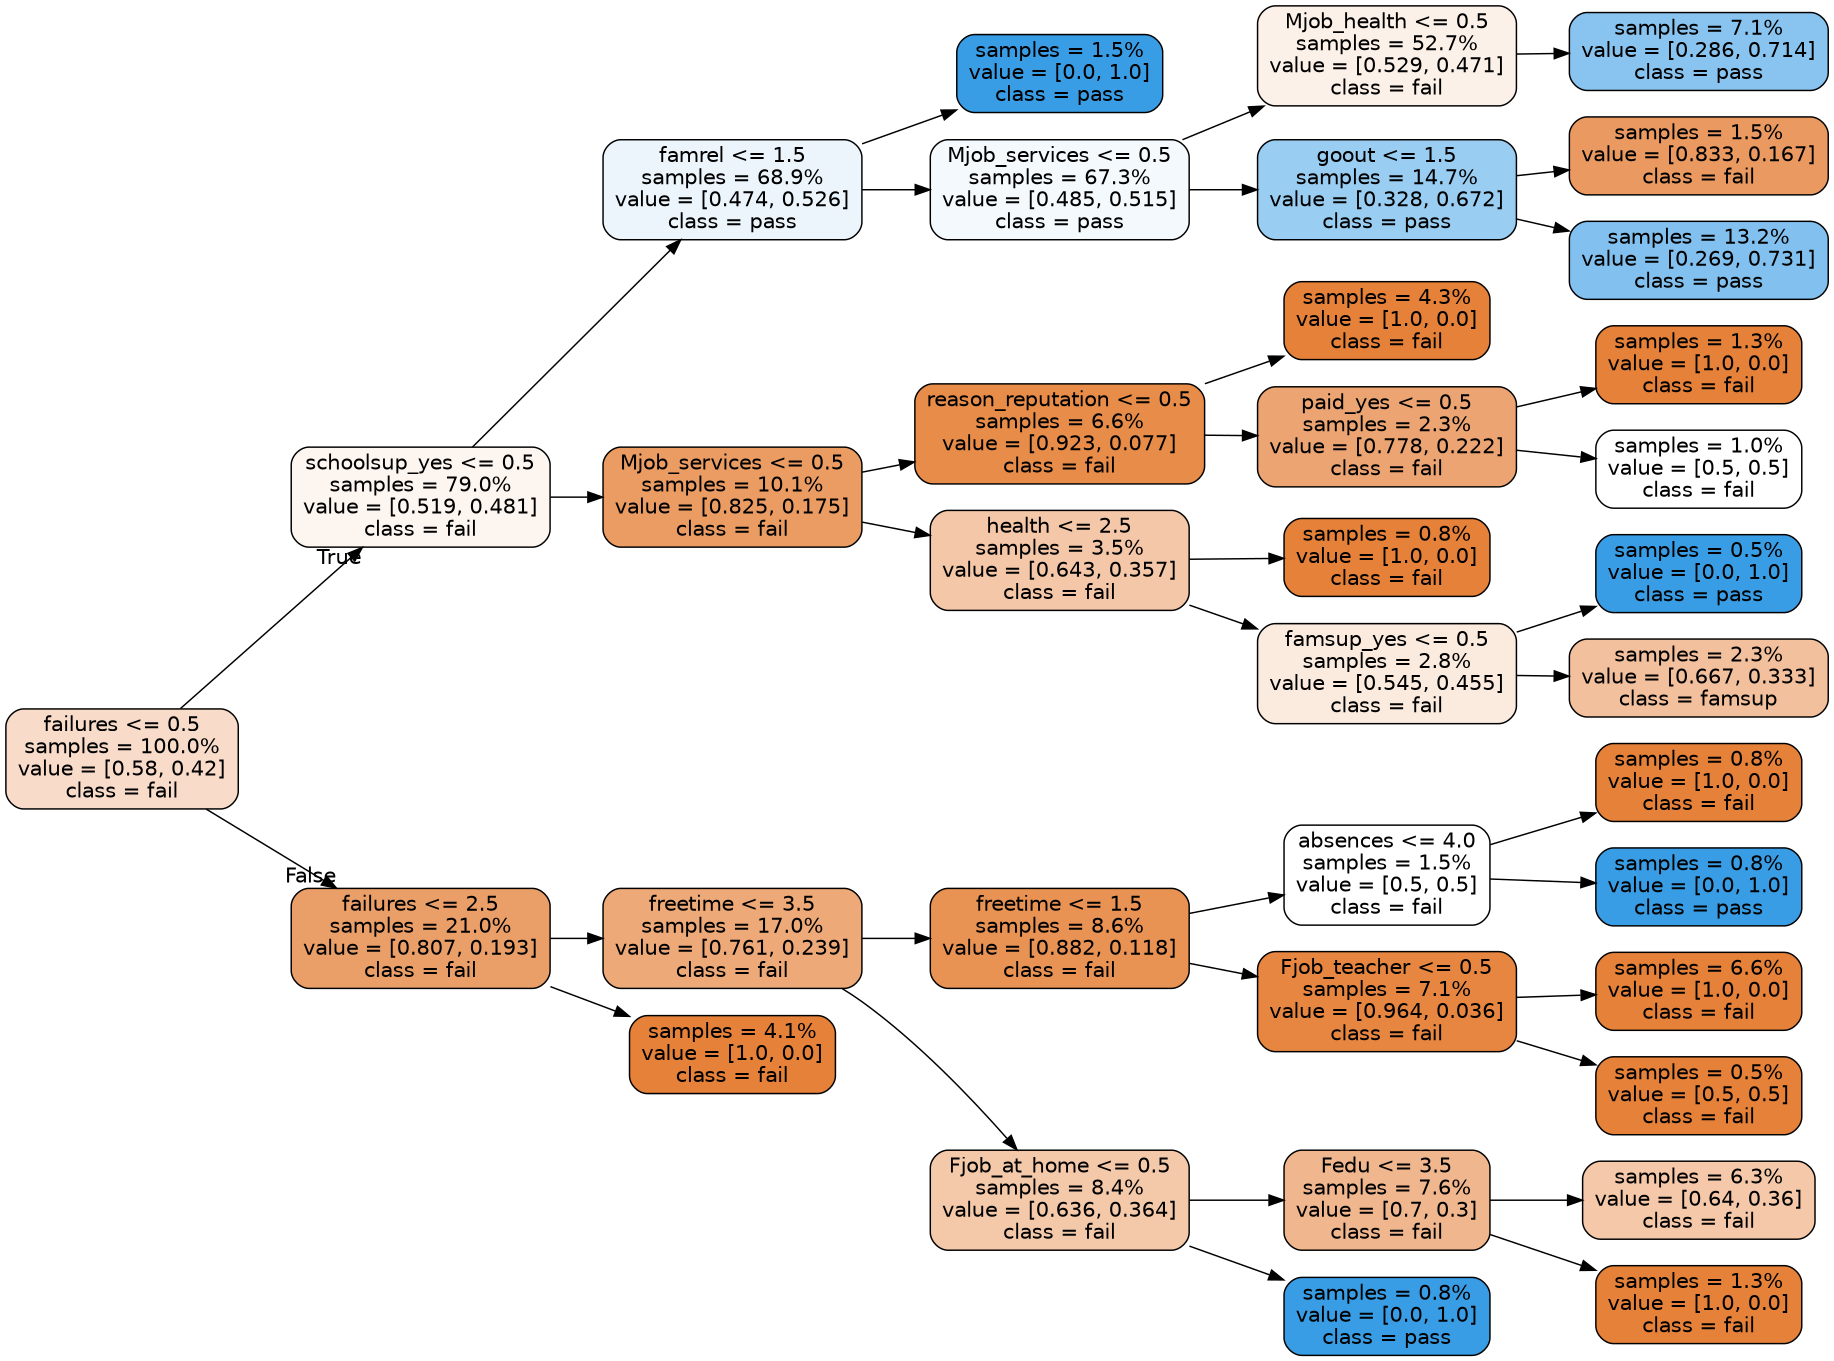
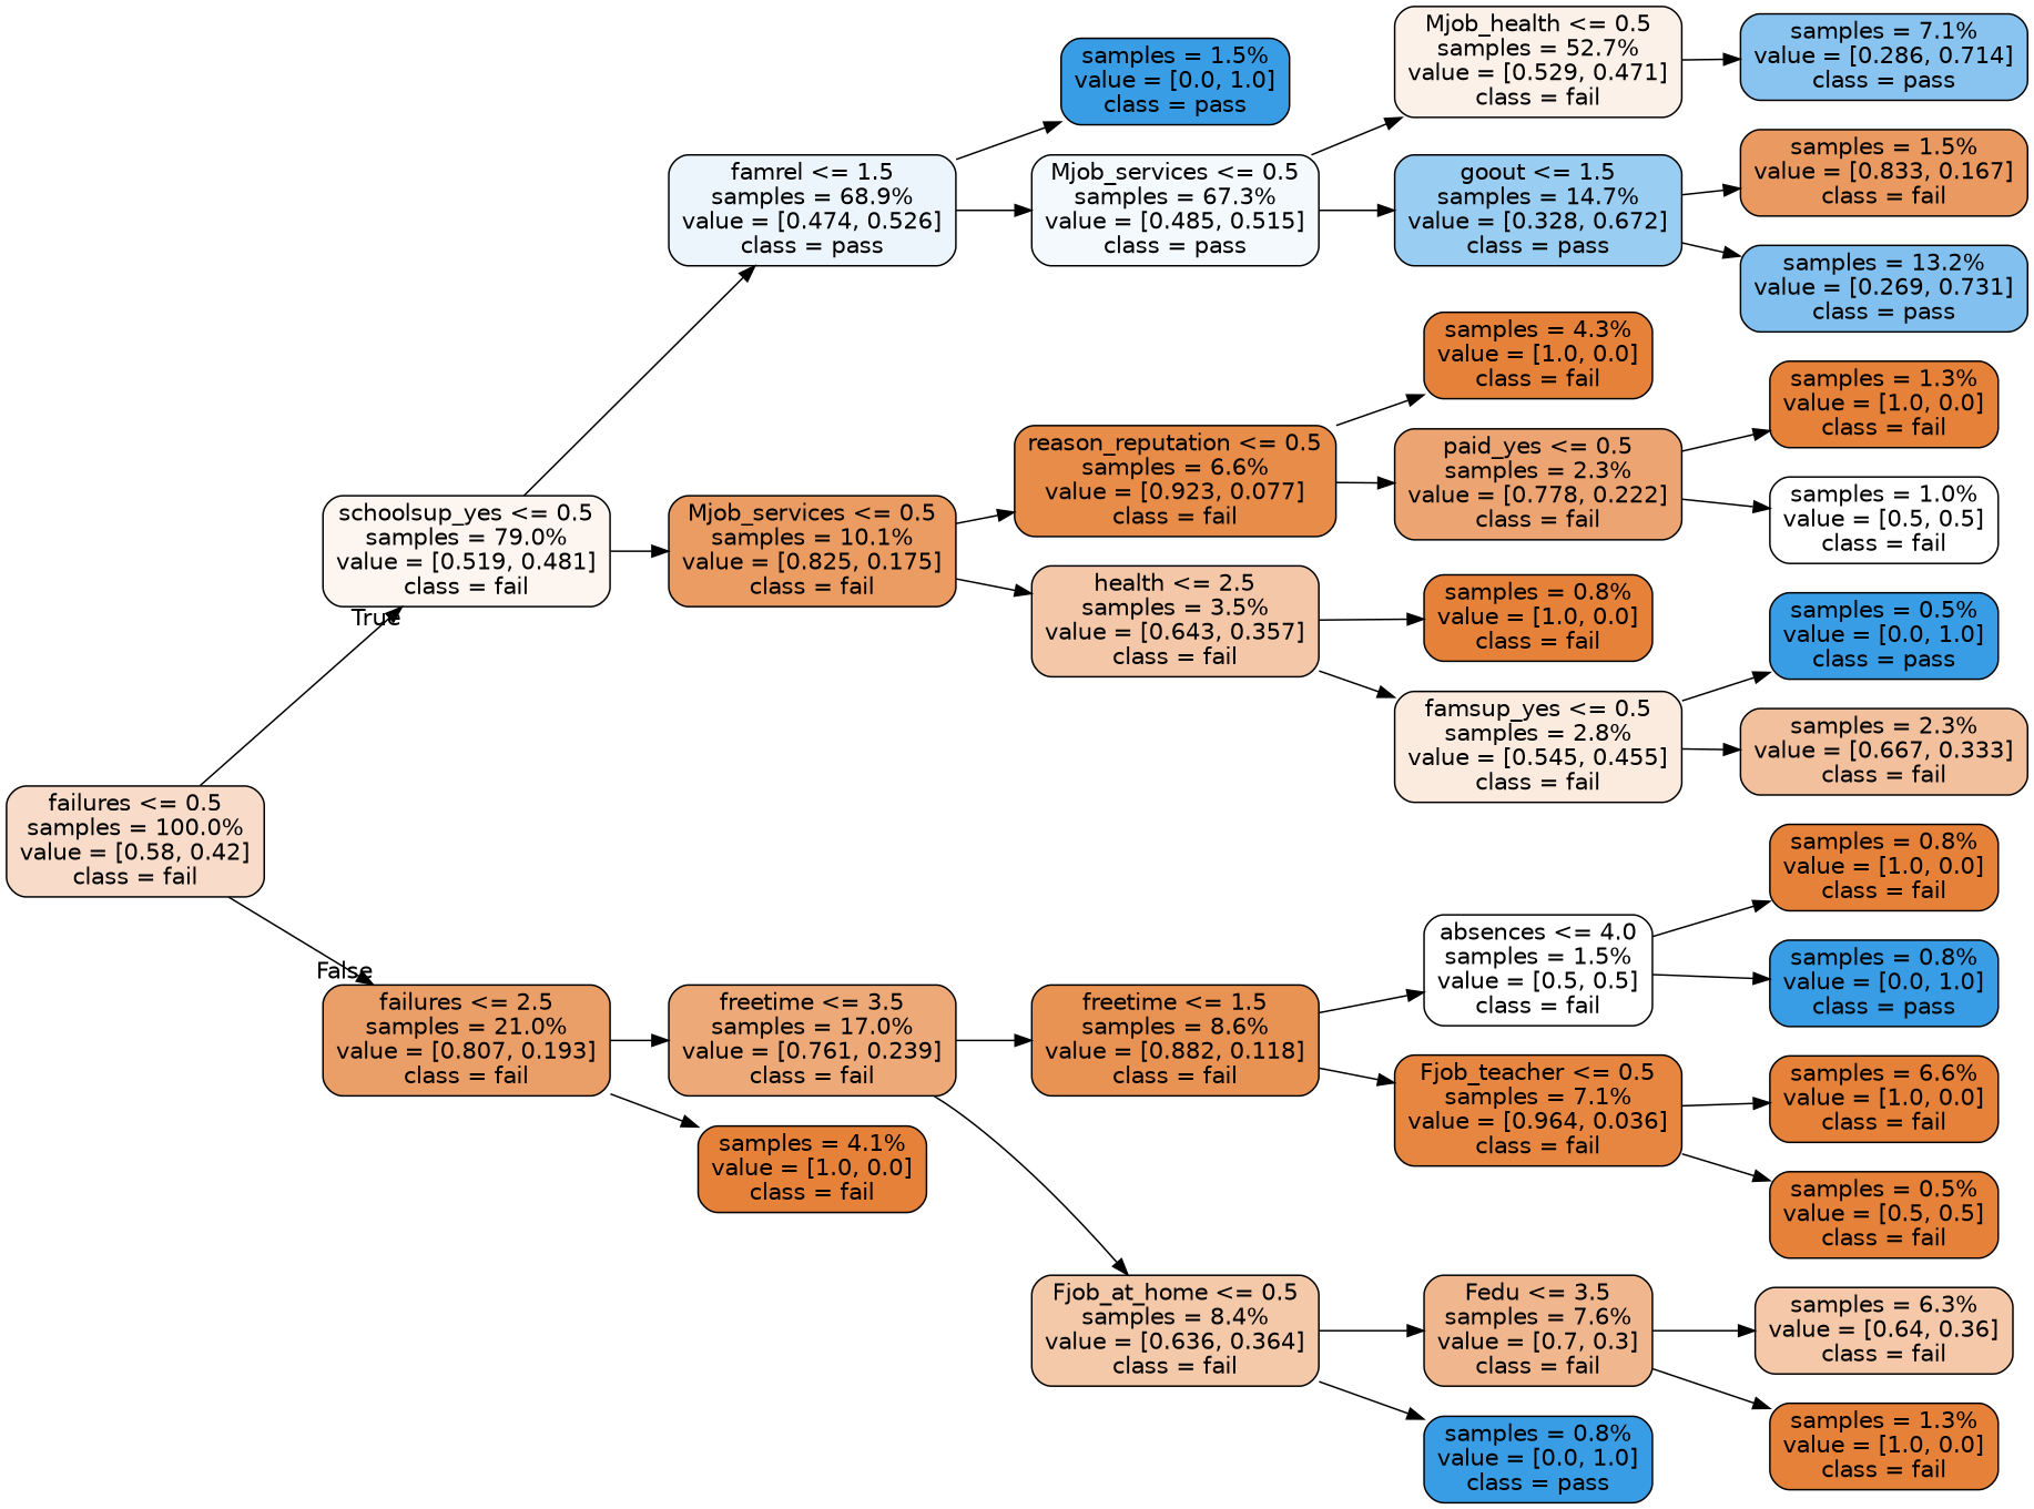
  digraph {
    fontname="DejaVu Sans"
    rankdir=LR
    node [color=black fillcolor="#e58139" fontname="DejaVu Sans" shape=box style="filled, rounded"]
    edge [fontname="DejaVu Sans"]
    n1 [fillcolor="#f8dcc9" label="failures <= 0.5\nsamples = 100.0%\nvalue = [0.58, 0.42]\nclass = fail"]
    n2 [fillcolor="#fdf6f0" label="schoolsup_yes <= 0.5\nsamples = 79.0%\nvalue = [0.519, 0.481]\nclass = fail"]
    n3 [fillcolor="#eb9f68" label="failures <= 2.5\nsamples = 21.0%\nvalue = [0.807, 0.193]\nclass = fail"]
    n4 [fillcolor="#ecf5fc" label="famrel <= 1.5\nsamples = 68.9%\nvalue = [0.474, 0.526]\nclass = pass"]
    n5 [fillcolor="#eb9c63" label="Mjob_services <= 0.5\nsamples = 10.1%\nvalue = [0.825, 0.175]\nclass = fail"]
    n6 [fillcolor="#eda977" label="freetime <= 3.5\nsamples = 17.0%\nvalue = [0.761, 0.239]\nclass = fail"]
    n7 [label="samples = 4.1%\nvalue = [1.0, 0.0]\nclass = fail"]
    n8 [fillcolor="#399de5" label="samples = 1.5%\nvalue = [0.0, 1.0]\nclass = pass"]
    n9 [fillcolor="#f3f9fd" label="Mjob_services <= 0.5\nsamples = 67.3%\nvalue = [0.485, 0.515]\nclass = pass"]
    n10 [fillcolor="#e78c49" label="reason_reputation <= 0.5\nsamples = 6.6%\nvalue = [0.923, 0.077]\nclass = fail"]
    n11 [fillcolor="#f3c7a7" label="health <= 2.5\nsamples = 3.5%\nvalue = [0.643, 0.357]\nclass = fail"]
    n12 [fillcolor="#fcf1e9" label="Mjob_health <= 0.5\nsamples = 52.7%\nvalue = [0.529, 0.471]\nclass = fail"]
    n13 [fillcolor="#99cdf2" label="goout <= 1.5\nsamples = 14.7%\nvalue = [0.328, 0.672]\nclass = pass"]
    n14 [fillcolor="#88c4ef" label="samples = 7.1%\nvalue = [0.286, 0.714]\nclass = pass"]
    n15 [fillcolor="#ea9a61" label="samples = 1.5%\nvalue = [0.833, 0.167]\nclass = fail"]
    n16 [fillcolor="#82c1ef" label="samples = 13.2%\nvalue = [0.269, 0.731]\nclass = pass"]
    n17 [label="samples = 4.3%\nvalue = [1.0, 0.0]\nclass = fail"]
    n18 [fillcolor="#eca572" label="paid_yes <= 0.5\nsamples = 2.3%\nvalue = [0.778, 0.222]\nclass = fail"]
    n19 [label="samples = 0.8%\nvalue = [1.0, 0.0]\nclass = fail"]
    n20 [fillcolor="#fbeade" label="famsup_yes <= 0.5\nsamples = 2.8%\nvalue = [0.545, 0.455]\nclass = fail"]
    n21 [label="samples = 1.3%\nvalue = [1.0, 0.0]\nclass = fail"]
    n22 [fillcolor="#ffffff" label="samples = 1.0%\nvalue = [0.5, 0.5]\nclass = fail"]
    n23 [fillcolor="#399de5" label="samples = 0.5%\nvalue = [0.0, 1.0]\nclass = pass"]
-   n24 [fillcolor="#f2c09c" label="samples = 2.3%\nvalue = [0.667, 0.333]\nclass = famsup"]
+   n24 [fillcolor="#f2c09c" label="samples = 2.3%\nvalue = [0.667, 0.333]\nclass = fail"]
    n25 [fillcolor="#e89253" label="freetime <= 1.5\nsamples = 8.6%\nvalue = [0.882, 0.118]\nclass = fail"]
    n26 [fillcolor="#f4c9aa" label="Fjob_at_home <= 0.5\nsamples = 8.4%\nvalue = [0.636, 0.364]\nclass = fail"]
    n27 [fillcolor="#ffffff" label="absences <= 4.0\nsamples = 1.5%\nvalue = [0.5, 0.5]\nclass = fail"]
    n28 [fillcolor="#e68640" label="Fjob_teacher <= 0.5\nsamples = 7.1%\nvalue = [0.964, 0.036]\nclass = fail"]
    n29 [fillcolor="#f0b78e" label="Fedu <= 3.5\nsamples = 7.6%\nvalue = [0.7, 0.3]\nclass = fail"]
    n30 [fillcolor="#399de5" label="samples = 0.8%\nvalue = [0.0, 1.0]\nclass = pass"]
    n31 [label="samples = 0.8%\nvalue = [1.0, 0.0]\nclass = fail"]
    n32 [fillcolor="#399de5" label="samples = 0.8%\nvalue = [0.0, 1.0]\nclass = pass"]
    n33 [label="samples = 6.6%\nvalue = [1.0, 0.0]\nclass = fail"]
    n34 [label="samples = 0.5%\nvalue = [0.5, 0.5]\nclass = fail"]
    n35 [fillcolor="#f4c8a8" label="samples = 6.3%\nvalue = [0.64, 0.36]\nclass = fail"]
    n36 [label="samples = 1.3%\nvalue = [1.0, 0.0]\nclass = fail"]
    n1 -> n2 [headlabel=True labelangle=45 labeldistance=2.5]
    n1 -> n3 [headlabel=False labelangle=-45 labeldistance=2.5]
    n2 -> n4
    n2 -> n5
    n3 -> n6
    n3 -> n7
    n4 -> n8
    n4 -> n9
    n5 -> n10
    n5 -> n11
    n6 -> n25
    n6 -> n26
    n9 -> n12
    n9 -> n13
    n10 -> n17
    n10 -> n18
    n11 -> n19
    n11 -> n20
    n12 -> n14
    n13 -> n15
    n13 -> n16
    n18 -> n21
    n18 -> n22
    n20 -> n23
    n20 -> n24
    n25 -> n27
    n25 -> n28
    n26 -> n29
    n26 -> n30
    n27 -> n31
    n27 -> n32
    n28 -> n33
    n28 -> n34
    n29 -> n35
    n29 -> n36
  }
